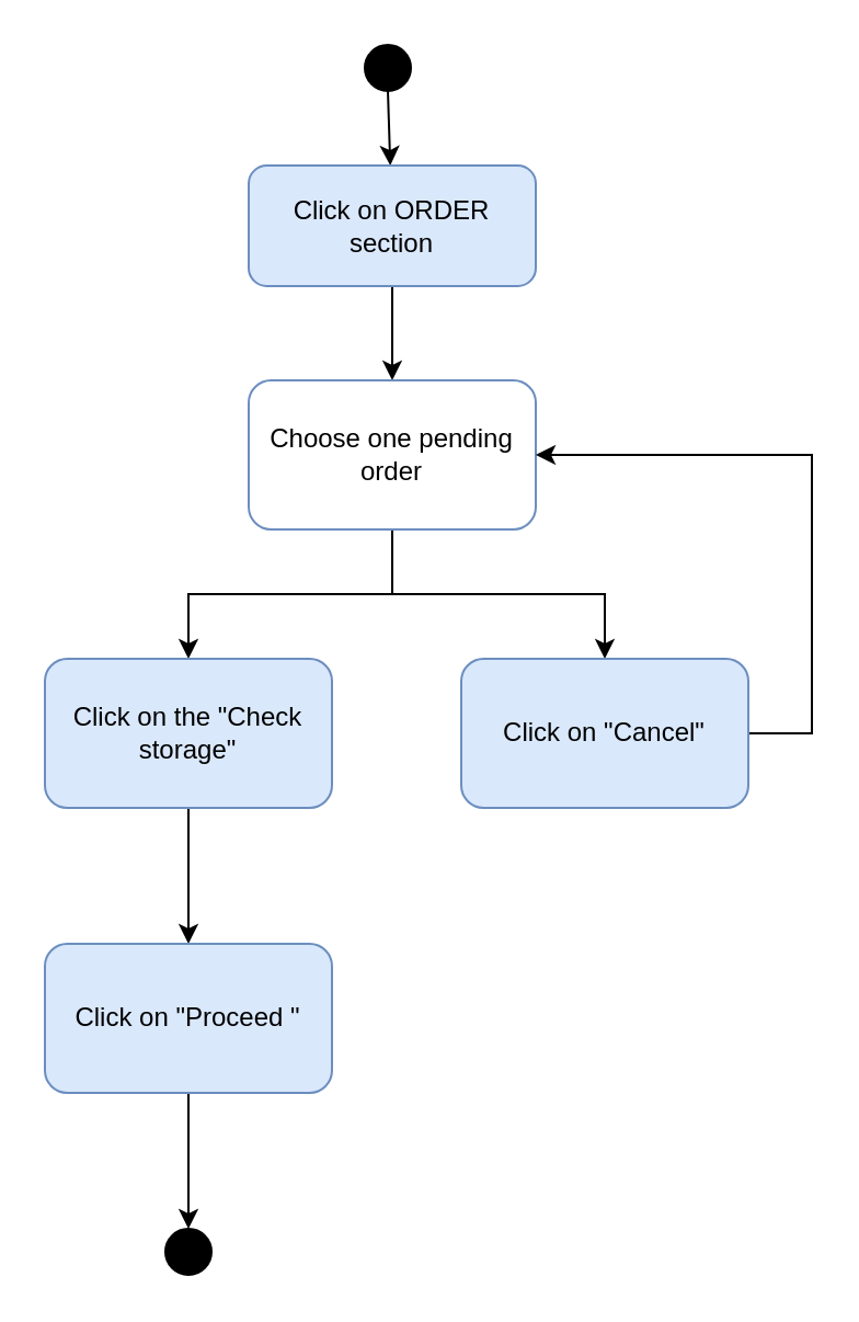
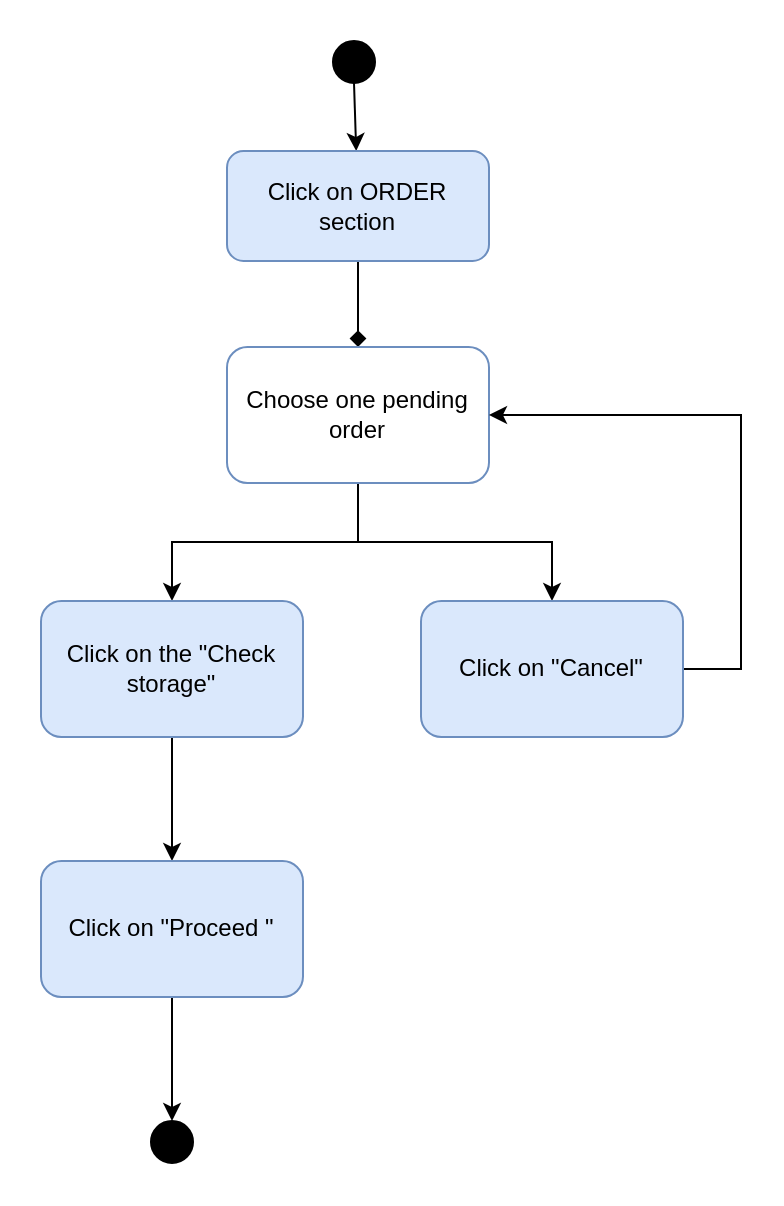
  <mxCell id="0" />
  <mxCell id="1" parent="0" />
  <mxCell id="2" value="" style="ellipse;whiteSpace=wrap;html=1;aspect=fixed;fillColor=#000000;" vertex="1" parent="1"><mxGeometry x="166" y="20" width="21" height="21" as="geometry" /></mxCell>
  <mxCell id="3" value="" style="endArrow=classic;html=1;exitX=0.5;exitY=1;exitDx=0;exitDy=0;" edge="1" parent="1" source="2" target="5"><mxGeometry width="50" height="50" relative="1" as="geometry"><mxPoint x="-111" y="226" as="sourcePoint" /><mxPoint x="177" y="127" as="targetPoint" /></mxGeometry></mxCell>
- <mxCell id="4" style="edgeStyle=orthogonalEdgeStyle;rounded=0;orthogonalLoop=1;jettySize=auto;html=1;" edge="1" parent="1" source="5" target="8"><mxGeometry relative="1" as="geometry" /></mxCell>
+ <mxCell id="4" style="edgeStyle=orthogonalEdgeStyle;rounded=0;orthogonalLoop=1;jettySize=auto;html=1;endArrow=diamond;" edge="1" parent="1" source="5" target="8"><mxGeometry relative="1" as="geometry" /></mxCell>
  <mxCell id="5" value="Click on ORDER section" style="rounded=1;whiteSpace=wrap;html=1;fillColor=#dae8fc;strokeColor=#6c8ebf;" vertex="1" parent="1"><mxGeometry x="113" y="75" width="131" height="55" as="geometry" /></mxCell>
  <mxCell id="6" style="edgeStyle=orthogonalEdgeStyle;rounded=0;orthogonalLoop=1;jettySize=auto;html=1;entryX=0.5;entryY=0;entryDx=0;entryDy=0;" edge="1" parent="1" source="8" target="11"><mxGeometry relative="1" as="geometry" /></mxCell>
  <mxCell id="7" style="edgeStyle=orthogonalEdgeStyle;rounded=0;orthogonalLoop=1;jettySize=auto;html=1;" edge="1" parent="1" source="8" target="13"><mxGeometry relative="1" as="geometry" /></mxCell>
  <mxCell id="8" value="Choose one pending order" style="rounded=1;whiteSpace=wrap;html=1;fillColor=#ffffff;strokeColor=#6c8ebf;" vertex="1" parent="1"><mxGeometry x="113" y="173" width="131" height="68" as="geometry" /></mxCell>
  <mxCell id="9" value="" style="ellipse;whiteSpace=wrap;html=1;aspect=fixed;fillColor=#000000;" vertex="1" parent="1"><mxGeometry x="75" y="560" width="21" height="21" as="geometry" /></mxCell>
  <mxCell id="10" style="edgeStyle=orthogonalEdgeStyle;rounded=0;orthogonalLoop=1;jettySize=auto;html=1;entryX=0.5;entryY=0;entryDx=0;entryDy=0;" edge="1" parent="1" source="11" target="15"><mxGeometry relative="1" as="geometry" /></mxCell>
  <mxCell id="11" value="Click on the &quot;Check storage&quot;" style="rounded=1;whiteSpace=wrap;html=1;fillColor=#dae8fc;strokeColor=#6c8ebf;" vertex="1" parent="1"><mxGeometry x="20" y="300" width="131" height="68" as="geometry" /></mxCell>
  <mxCell id="12" style="edgeStyle=orthogonalEdgeStyle;rounded=0;orthogonalLoop=1;jettySize=auto;html=1;entryX=1;entryY=0.5;entryDx=0;entryDy=0;" edge="1" parent="1" source="13" target="8"><mxGeometry relative="1" as="geometry"><Array as="points"><mxPoint x="370" y="334" /><mxPoint x="370" y="207" /></Array></mxGeometry></mxCell>
  <mxCell id="13" value="Click on &quot;Cancel&quot;" style="rounded=1;whiteSpace=wrap;html=1;fillColor=#dae8fc;strokeColor=#6c8ebf;" vertex="1" parent="1"><mxGeometry x="210" y="300" width="131" height="68" as="geometry" /></mxCell>
  <mxCell id="14" style="edgeStyle=orthogonalEdgeStyle;rounded=0;orthogonalLoop=1;jettySize=auto;html=1;entryX=0.5;entryY=0;entryDx=0;entryDy=0;" edge="1" parent="1" source="15" target="9"><mxGeometry relative="1" as="geometry" /></mxCell>
  <mxCell id="15" value="Click on &quot;Proceed &quot;" style="rounded=1;whiteSpace=wrap;html=1;fillColor=#dae8fc;strokeColor=#6c8ebf;" vertex="1" parent="1"><mxGeometry x="20" y="430" width="131" height="68" as="geometry" /></mxCell>
